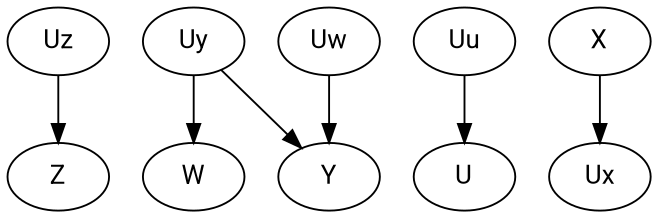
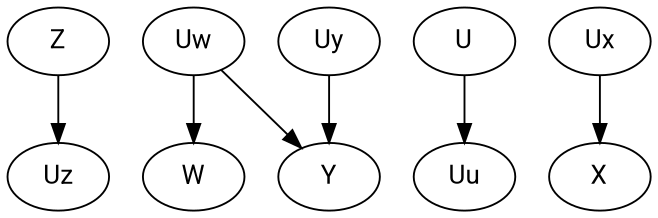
  strict digraph {
    fontname=Roboto
    node [fontname=Roboto x=0 y=1.5]
    edge [fontname=Roboto]
    Uz [x=-1]
    Z [x=-1 y=1]
    W [y=0]
    Uw [y=0.5]
    Y [x=2 y=1]
    U [y=-1]
    Ux [x=1]
    X [x=1 y=1]
    Uy [x=2]
    Uu [x=-0.5 y=-0.5]
-   Uz -> Z
-   Uy -> W
+   Z -> Uz
+   Uw -> W
    Uw -> Y
-   X -> Ux
+   Ux -> X
    Uy -> Y
-   Uu -> U
+   U -> Uu
  }
